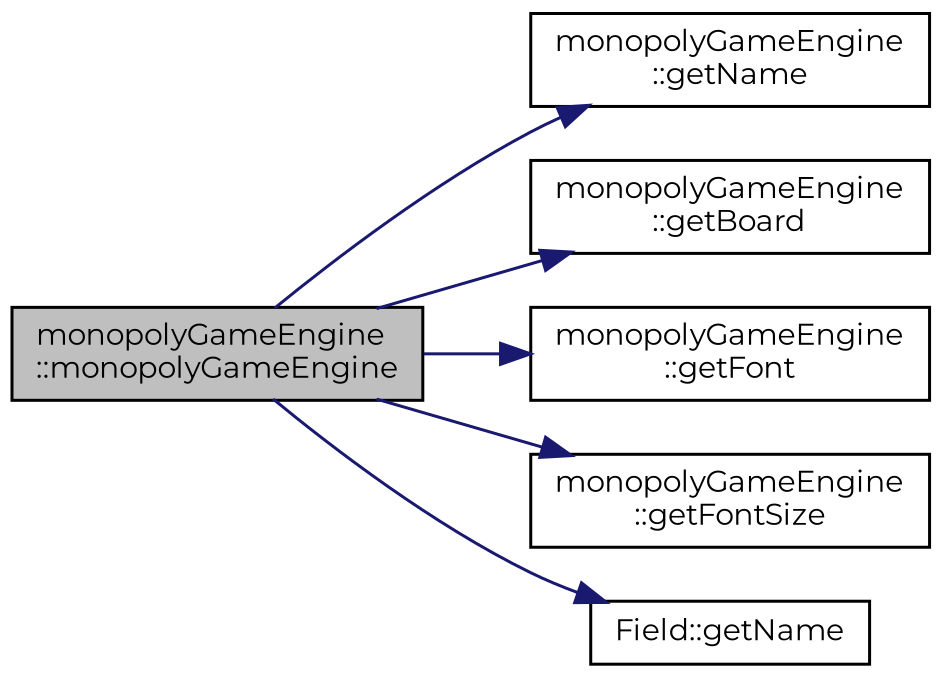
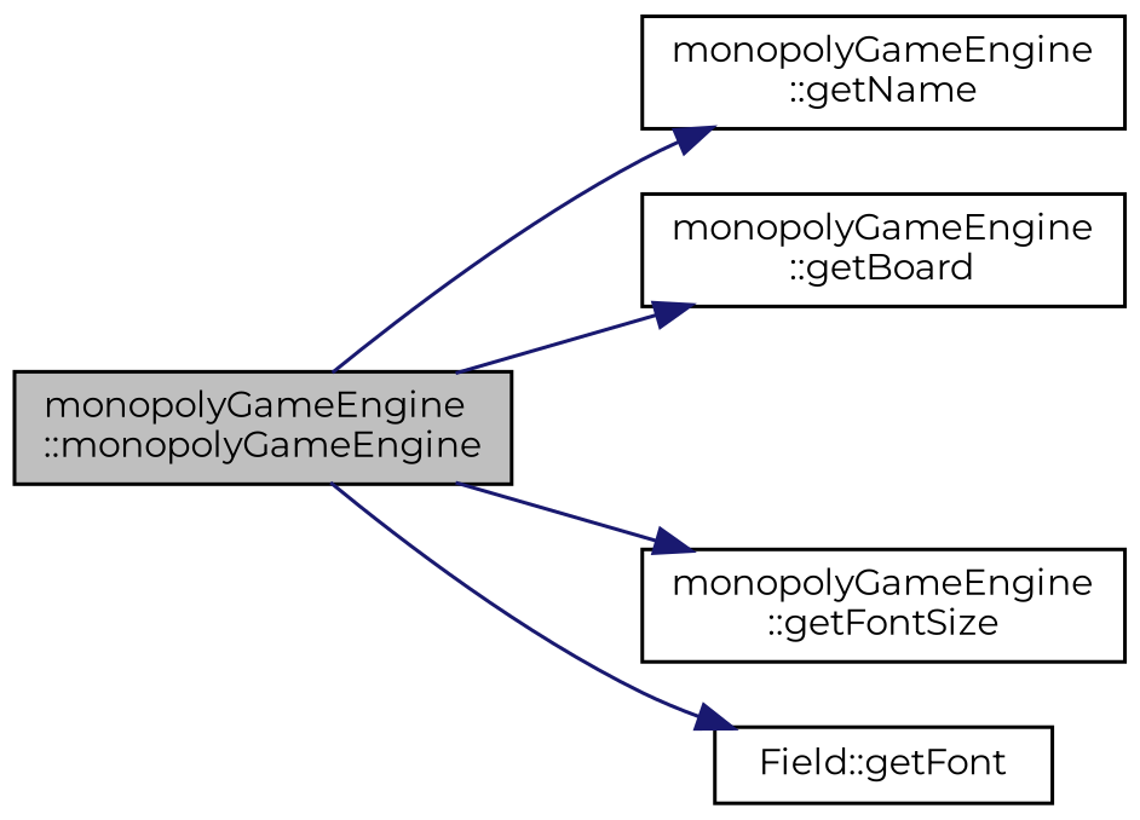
  digraph {
    fontname=Montserrat
    rankdir=LR
    node [color=black fillcolor=white fontname=Montserrat fontsize=10 shape=record style=filled]
    edge [color=midnightblue fontname=Montserrat fontsize=10 labelfontname=Helvetica labelfontsize=10 style=solid]
    n1 [fillcolor=grey75 fontcolor=black height=0.2 label="monopolyGameEngine\l::monopolyGameEngine" width=0.4]
    n2 [height=0.2 label="monopolyGameEngine\l::getName" width=0.4]
    n3 [height=0.2 label="monopolyGameEngine\l::getBoard" width=0.4]
-   n4 [height=0.2 label="monopolyGameEngine\l::getFont" width=0.4]
    n5 [height=0.2 label="monopolyGameEngine\l::getFontSize" width=0.4]
-   n6 [height=0.2 label="Field::getName" width=0.4]
+   n6 [height=0.2 label="Field::getFont" width=0.4]
    n1 -> n2
    n1 -> n3
-   n1 -> n4
    n1 -> n5
    n1 -> n6
  }
